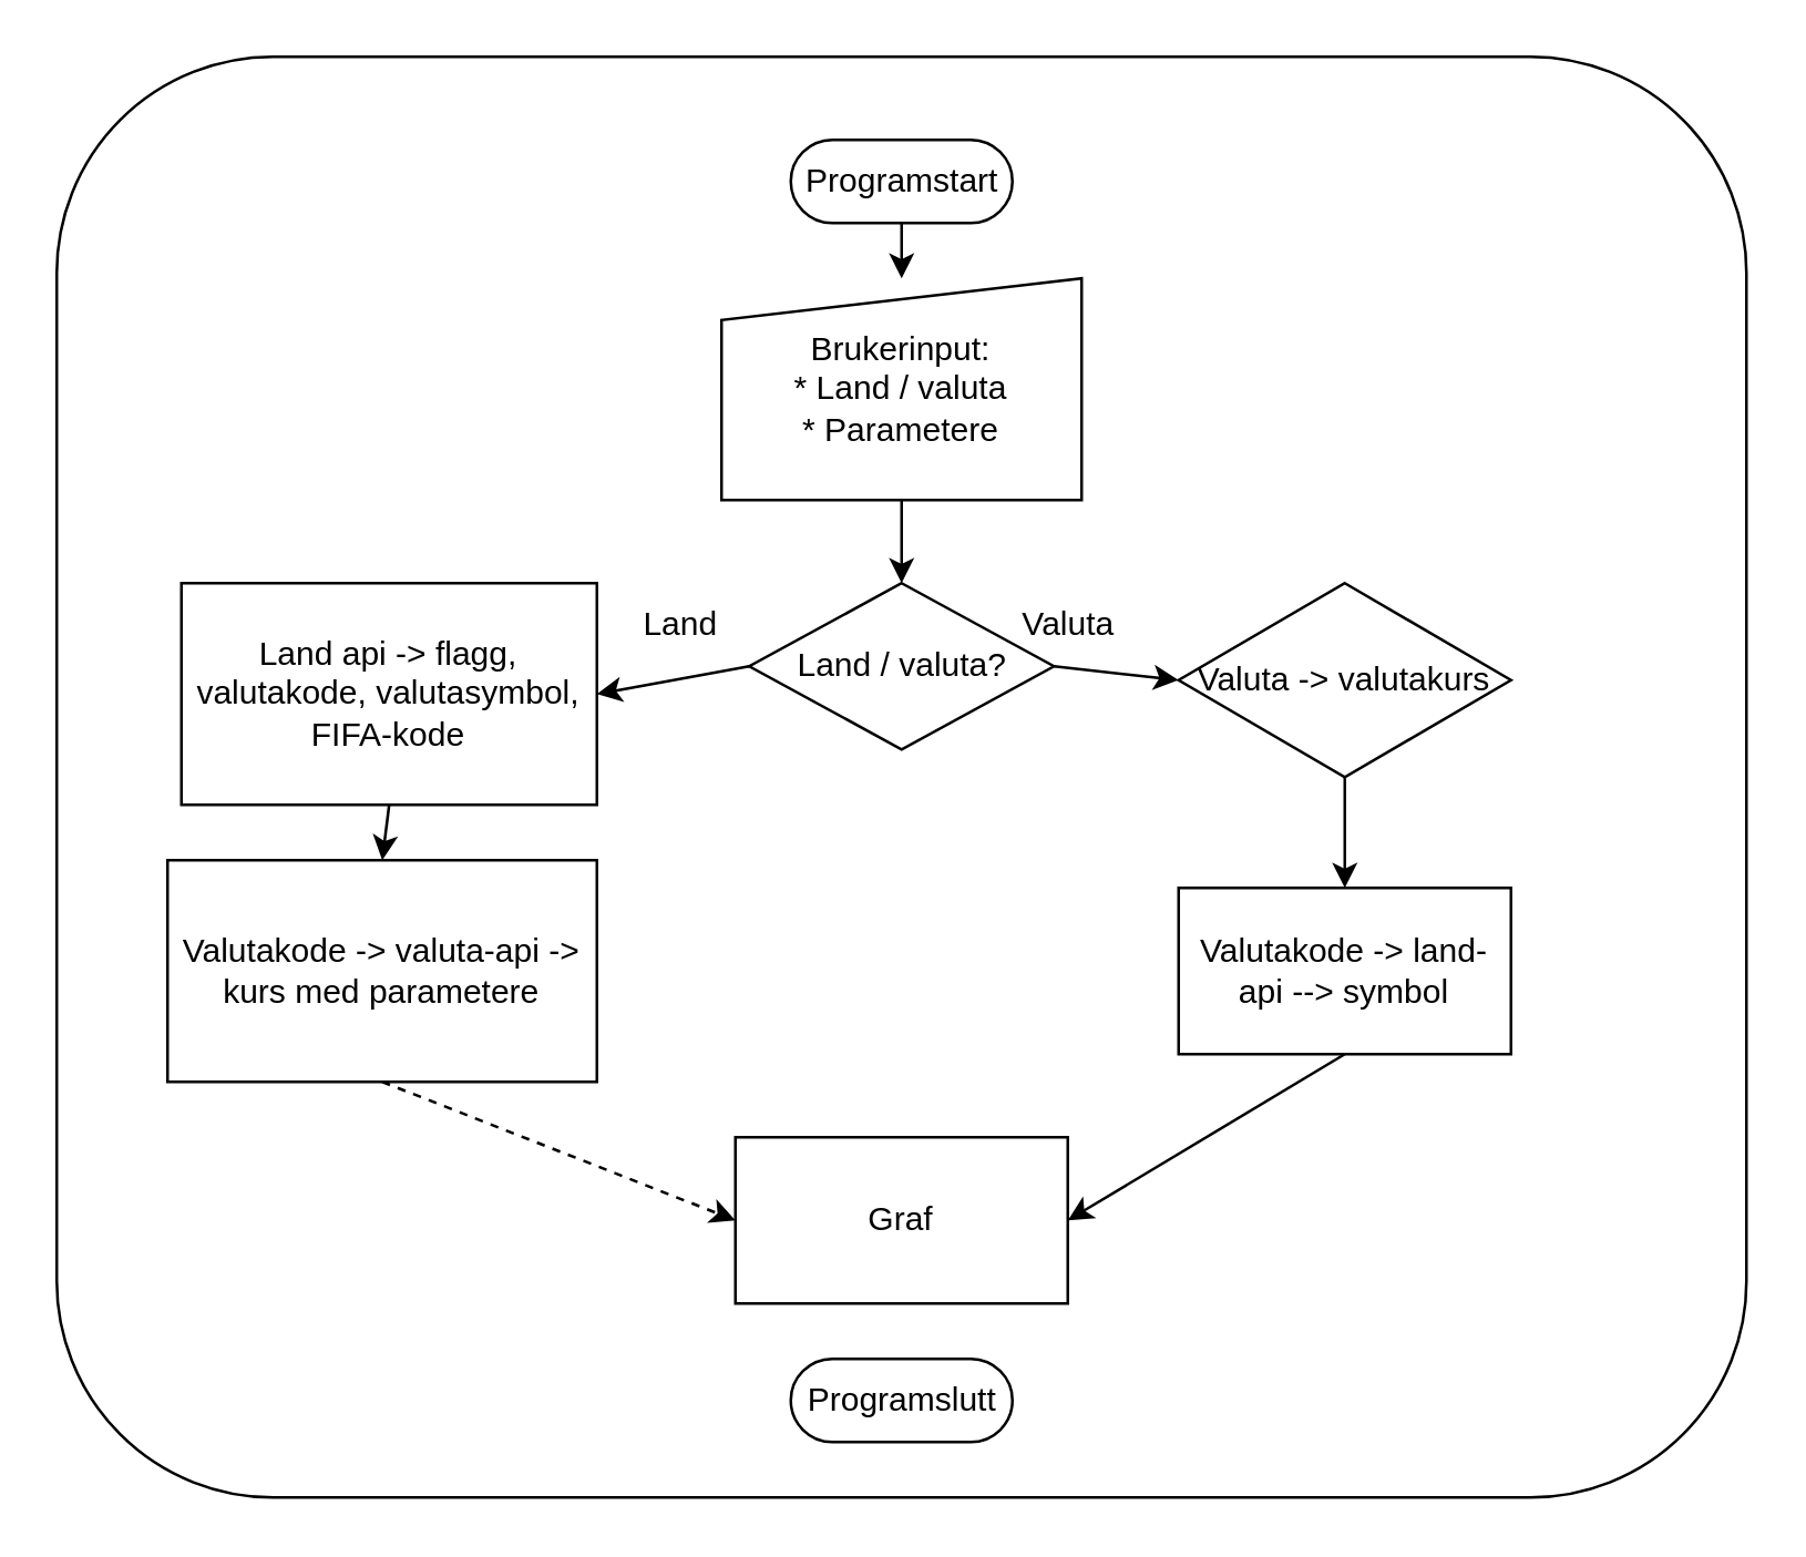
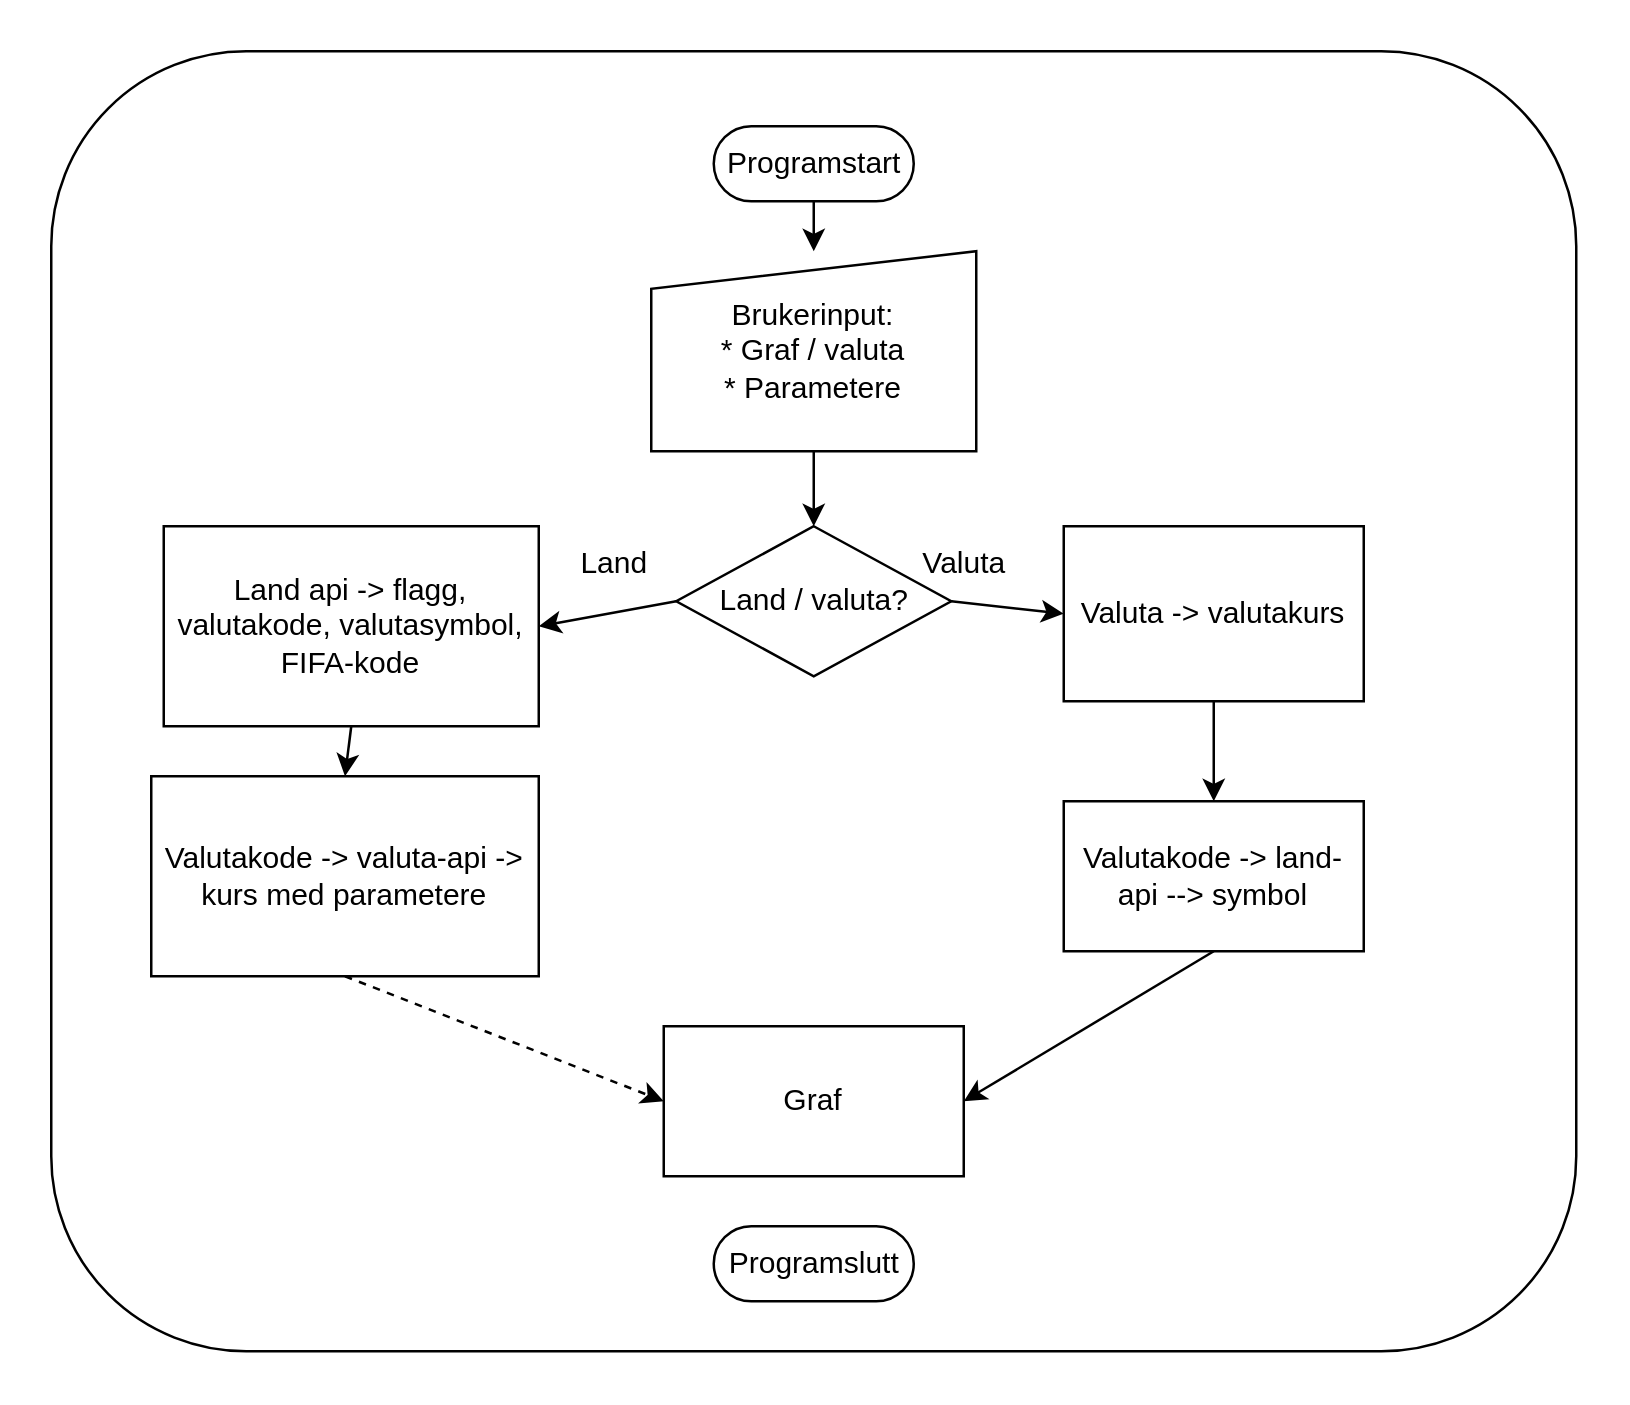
  <mxCell id="0" />
  <mxCell id="1" parent="0" />
  <mxCell id="2" value="" style="whiteSpace=wrap;html=1;fillStyle=solid;fillColor=#FFFFFF;rounded=1;" vertex="1" parent="1"><mxGeometry x="20" width="610" height="520" as="geometry" y="20" /></mxCell>
  <mxCell id="3" value="Programstart" style="html=1;dashed=0;whitespace=wrap;shape=mxgraph.dfd.start" parent="1" vertex="1"><mxGeometry x="285" y="50" width="80" height="30" as="geometry" /></mxCell>
- <mxCell id="4" value="Brukerinput:&lt;br&gt;* Land / valuta&lt;br&gt;* Parametere" style="shape=manualInput;whiteSpace=wrap;html=1;dashed=0;size=15;" parent="1" vertex="1"><mxGeometry x="260" y="100" width="130" height="80" as="geometry" /></mxCell>
+ <mxCell id="4" value="Brukerinput:&lt;br&gt;* Graf / valuta&lt;br&gt;* Parametere" style="shape=manualInput;whiteSpace=wrap;html=1;dashed=0;size=15;" parent="1" vertex="1"><mxGeometry x="260" y="100" width="130" height="80" as="geometry" /></mxCell>
  <mxCell id="5" style="edgeStyle=none;html=1;exitX=1;exitY=0.5;exitDx=0;exitDy=0;entryX=0;entryY=0.5;entryDx=0;entryDy=0;" parent="1" source="6" target="18" edge="1"><mxGeometry relative="1" as="geometry" /></mxCell>
  <mxCell id="6" value="Land / valuta?" style="shape=rhombus;html=1;dashed=0;whitespace=wrap;perimeter=rhombusPerimeter;" parent="1" vertex="1"><mxGeometry x="270" y="210" width="110" height="60" as="geometry" /></mxCell>
  <mxCell id="7" style="edgeStyle=none;html=1;exitX=0.5;exitY=1;exitDx=0;exitDy=0;entryX=0.5;entryY=0;entryDx=0;entryDy=0;" parent="1" source="8" target="10" edge="1"><mxGeometry relative="1" as="geometry" /></mxCell>
  <mxCell id="8" value="Land api -&amp;gt; flagg, valutakode, valutasymbol, FIFA-kode" style="whiteSpace=wrap;html=1;" parent="1" vertex="1"><mxGeometry x="65" y="210" width="150" height="80" as="geometry" /></mxCell>
  <mxCell id="9" style="edgeStyle=none;html=1;exitX=0.5;exitY=1;exitDx=0;exitDy=0;entryX=0;entryY=0.5;entryDx=0;entryDy=0;dashed=1;" parent="1" source="10" target="15" edge="1"><mxGeometry relative="1" as="geometry" /></mxCell>
  <mxCell id="10" value="Valutakode -&amp;gt; valuta-api -&amp;gt; kurs med parametere" style="whiteSpace=wrap;html=1;" parent="1" vertex="1"><mxGeometry x="60" y="310" width="155" height="80" as="geometry" /></mxCell>
  <mxCell id="11" value="" style="edgeStyle=none;orthogonalLoop=1;jettySize=auto;html=1;exitX=0.5;exitY=0.5;exitDx=0;exitDy=15;exitPerimeter=0;entryX=0.5;entryY=0;entryDx=0;entryDy=0;" parent="1" source="3" target="4" edge="1"><mxGeometry width="100" relative="1" as="geometry"><mxPoint x="375" y="80" as="sourcePoint" /><mxPoint x="475" y="80" as="targetPoint" /><Array as="points" /></mxGeometry></mxCell>
  <mxCell id="12" value="" style="edgeStyle=none;orthogonalLoop=1;jettySize=auto;html=1;exitX=0.5;exitY=1;exitDx=0;exitDy=0;entryX=0.5;entryY=0;entryDx=0;entryDy=0;" parent="1" source="4" target="6" edge="1"><mxGeometry width="100" relative="1" as="geometry"><mxPoint x="325" y="200" as="sourcePoint" /><mxPoint x="425" y="200" as="targetPoint" /><Array as="points" /></mxGeometry></mxCell>
  <mxCell id="13" value="" style="edgeStyle=none;orthogonalLoop=1;jettySize=auto;html=1;exitX=0;exitY=0.5;exitDx=0;exitDy=0;entryX=1;entryY=0.5;entryDx=0;entryDy=0;" parent="1" source="6" target="8" edge="1"><mxGeometry width="100" relative="1" as="geometry"><mxPoint x="295" y="320" as="sourcePoint" /><mxPoint x="395" y="320" as="targetPoint" /><Array as="points" /></mxGeometry></mxCell>
  <mxCell id="14" value="Land" style="text;html=1;align=center;verticalAlign=middle;resizable=0;points=[];autosize=1;strokeColor=none;fillColor=none;" parent="1" vertex="1"><mxGeometry x="220" y="210" width="50" height="30" as="geometry" /></mxCell>
  <mxCell id="15" value="Graf" style="whiteSpace=wrap;html=1;" parent="1" vertex="1"><mxGeometry x="265" y="410" width="120" height="60" as="geometry" /></mxCell>
  <mxCell id="16" value="Programslutt" style="html=1;dashed=0;whitespace=wrap;shape=mxgraph.dfd.start" parent="1" vertex="1"><mxGeometry x="285" y="490" width="80" height="30" as="geometry" /></mxCell>
  <mxCell id="17" style="edgeStyle=none;html=1;exitX=0.5;exitY=1;exitDx=0;exitDy=0;entryX=0.5;entryY=0;entryDx=0;entryDy=0;" parent="1" source="18" target="20" edge="1"><mxGeometry relative="1" as="geometry" /></mxCell>
- <mxCell id="18" value="Valuta -&amp;gt; valutakurs" style="rhombus;whiteSpace=wrap;html=1;" parent="1" vertex="1"><mxGeometry x="425" y="210" width="120" height="70" as="geometry" /></mxCell>
+ <mxCell id="18" value="Valuta -&amp;gt; valutakurs" style="whiteSpace=wrap;html=1;" parent="1" vertex="1"><mxGeometry x="425" y="210" width="120" height="70" as="geometry" /></mxCell>
  <mxCell id="19" style="edgeStyle=none;html=1;exitX=0.5;exitY=1;exitDx=0;exitDy=0;entryX=1;entryY=0.5;entryDx=0;entryDy=0;" parent="1" source="20" target="15" edge="1"><mxGeometry relative="1" as="geometry" /></mxCell>
  <mxCell id="20" value="Valutakode -&amp;gt; land-api --&amp;gt; symbol" style="whiteSpace=wrap;html=1;" parent="1" vertex="1"><mxGeometry x="425" y="320" width="120" height="60" as="geometry" /></mxCell>
  <mxCell id="21" value="Valuta" style="text;html=1;align=center;verticalAlign=middle;resizable=0;points=[];autosize=1;strokeColor=none;fillColor=none;" vertex="1" parent="1"><mxGeometry x="355" y="210" width="60" height="30" as="geometry" /></mxCell>
